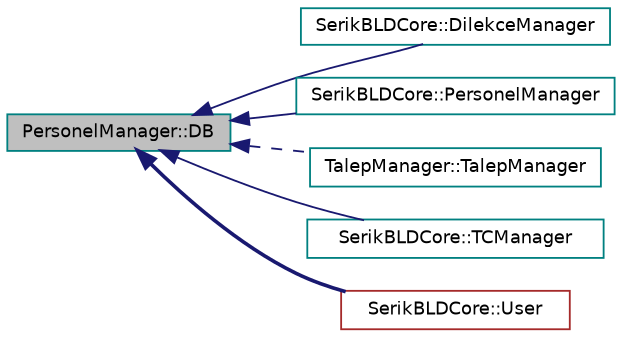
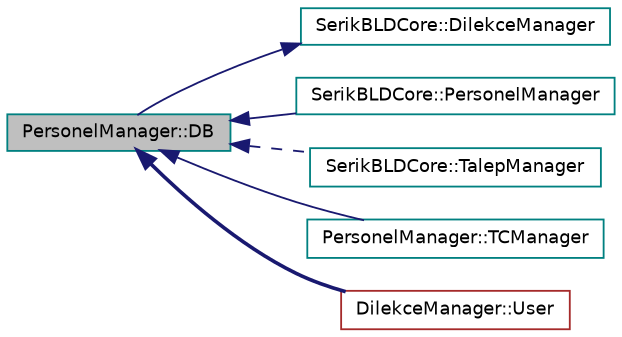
  digraph {
    rankdir=LR
    node [color=teal fillcolor=white fontname=Helvetica fontsize=10 shape=record style=filled]
    edge [color=midnightblue dir=back fontname=Helvetica fontsize=10 labelfontname=Helvetica labelfontsize=10 style=solid]
    n1 [fillcolor=grey75 fontcolor=black height=0.2 label="PersonelManager::DB" width=0.4]
    n2 [height=0.2 label="SerikBLDCore::DilekceManager" width=0.4]
    n3 [height=0.2 label="SerikBLDCore::PersonelManager" width=0.4]
-   n4 [height=0.2 label="TalepManager::TalepManager" width=0.4]
-   n5 [height=0.2 label="SerikBLDCore::TCManager" width=0.4]
-   n6 [color=brown height=0.2 label="SerikBLDCore::User" width=0.4]
-   n1 -> n2
+   n4 [height=0.2 label="SerikBLDCore::TalepManager" width=0.4]
+   n5 [height=0.2 label="PersonelManager::TCManager" width=0.4]
+   n6 [color=brown height=0.2 label="DilekceManager::User" width=0.4]
+   n2 -> n1
    n1 -> n3
    n1 -> n4 [style=dashed]
    n1 -> n5
    n1 -> n6 [style=bold]
  }
